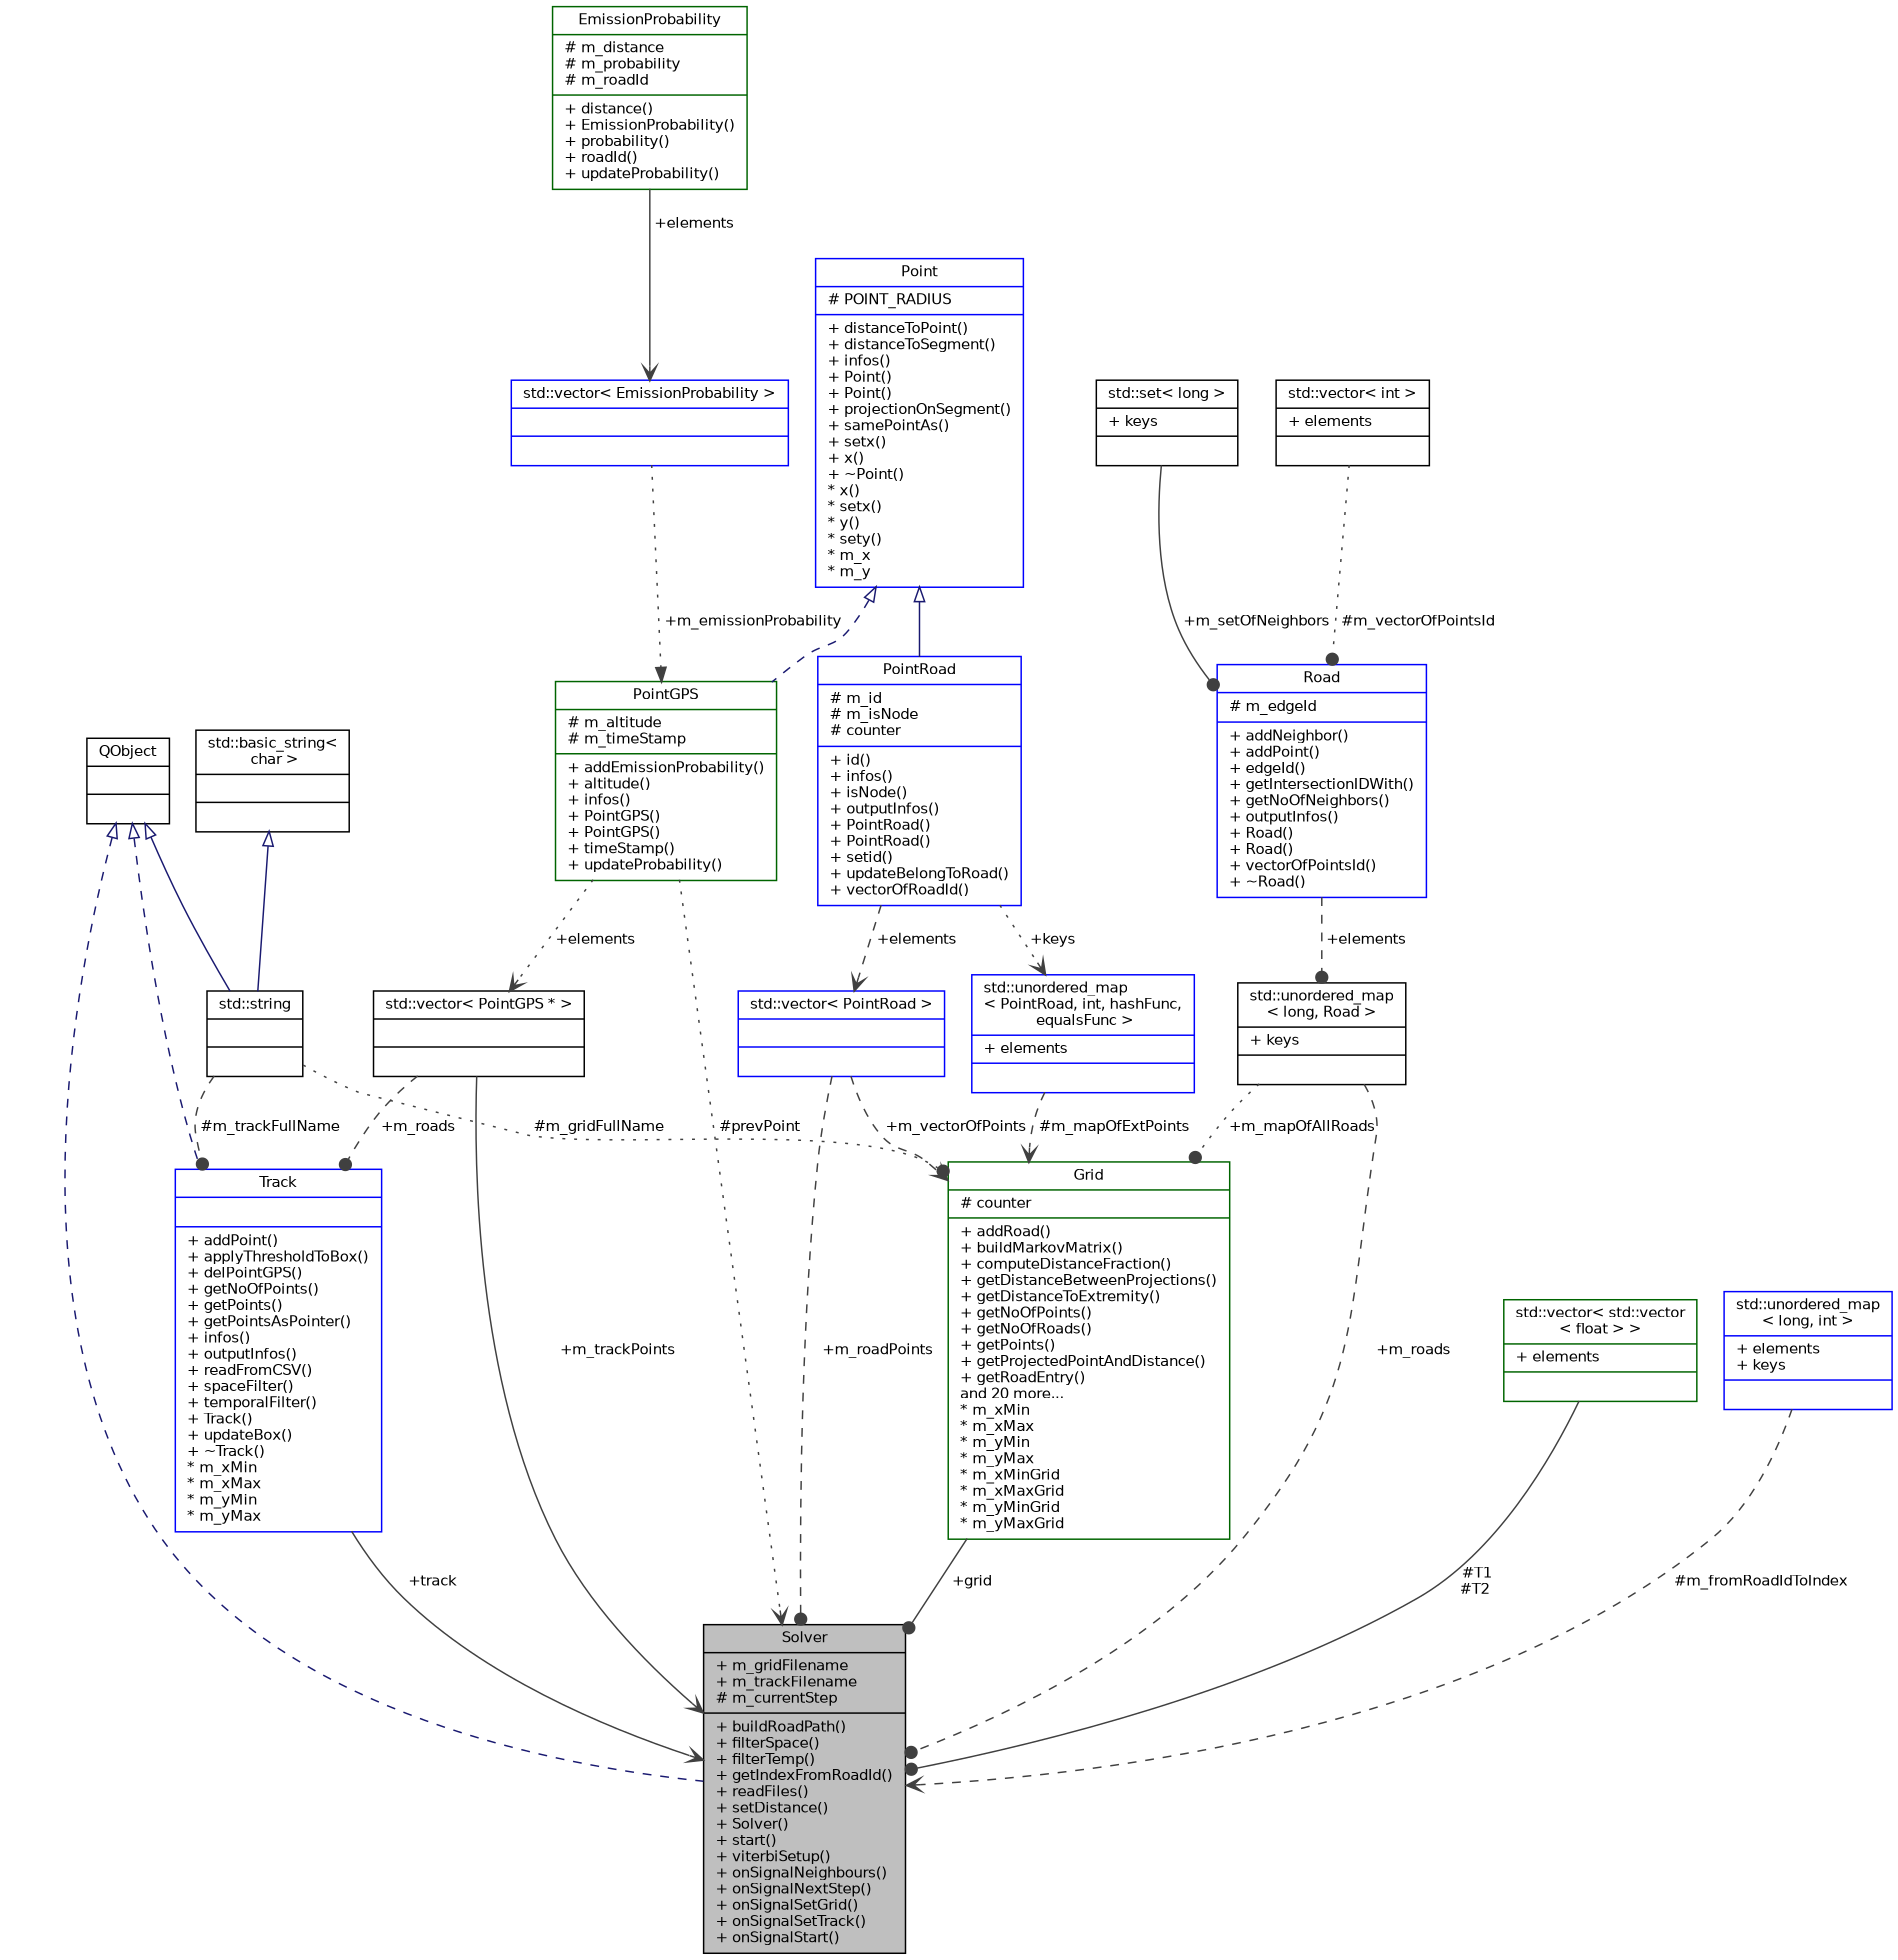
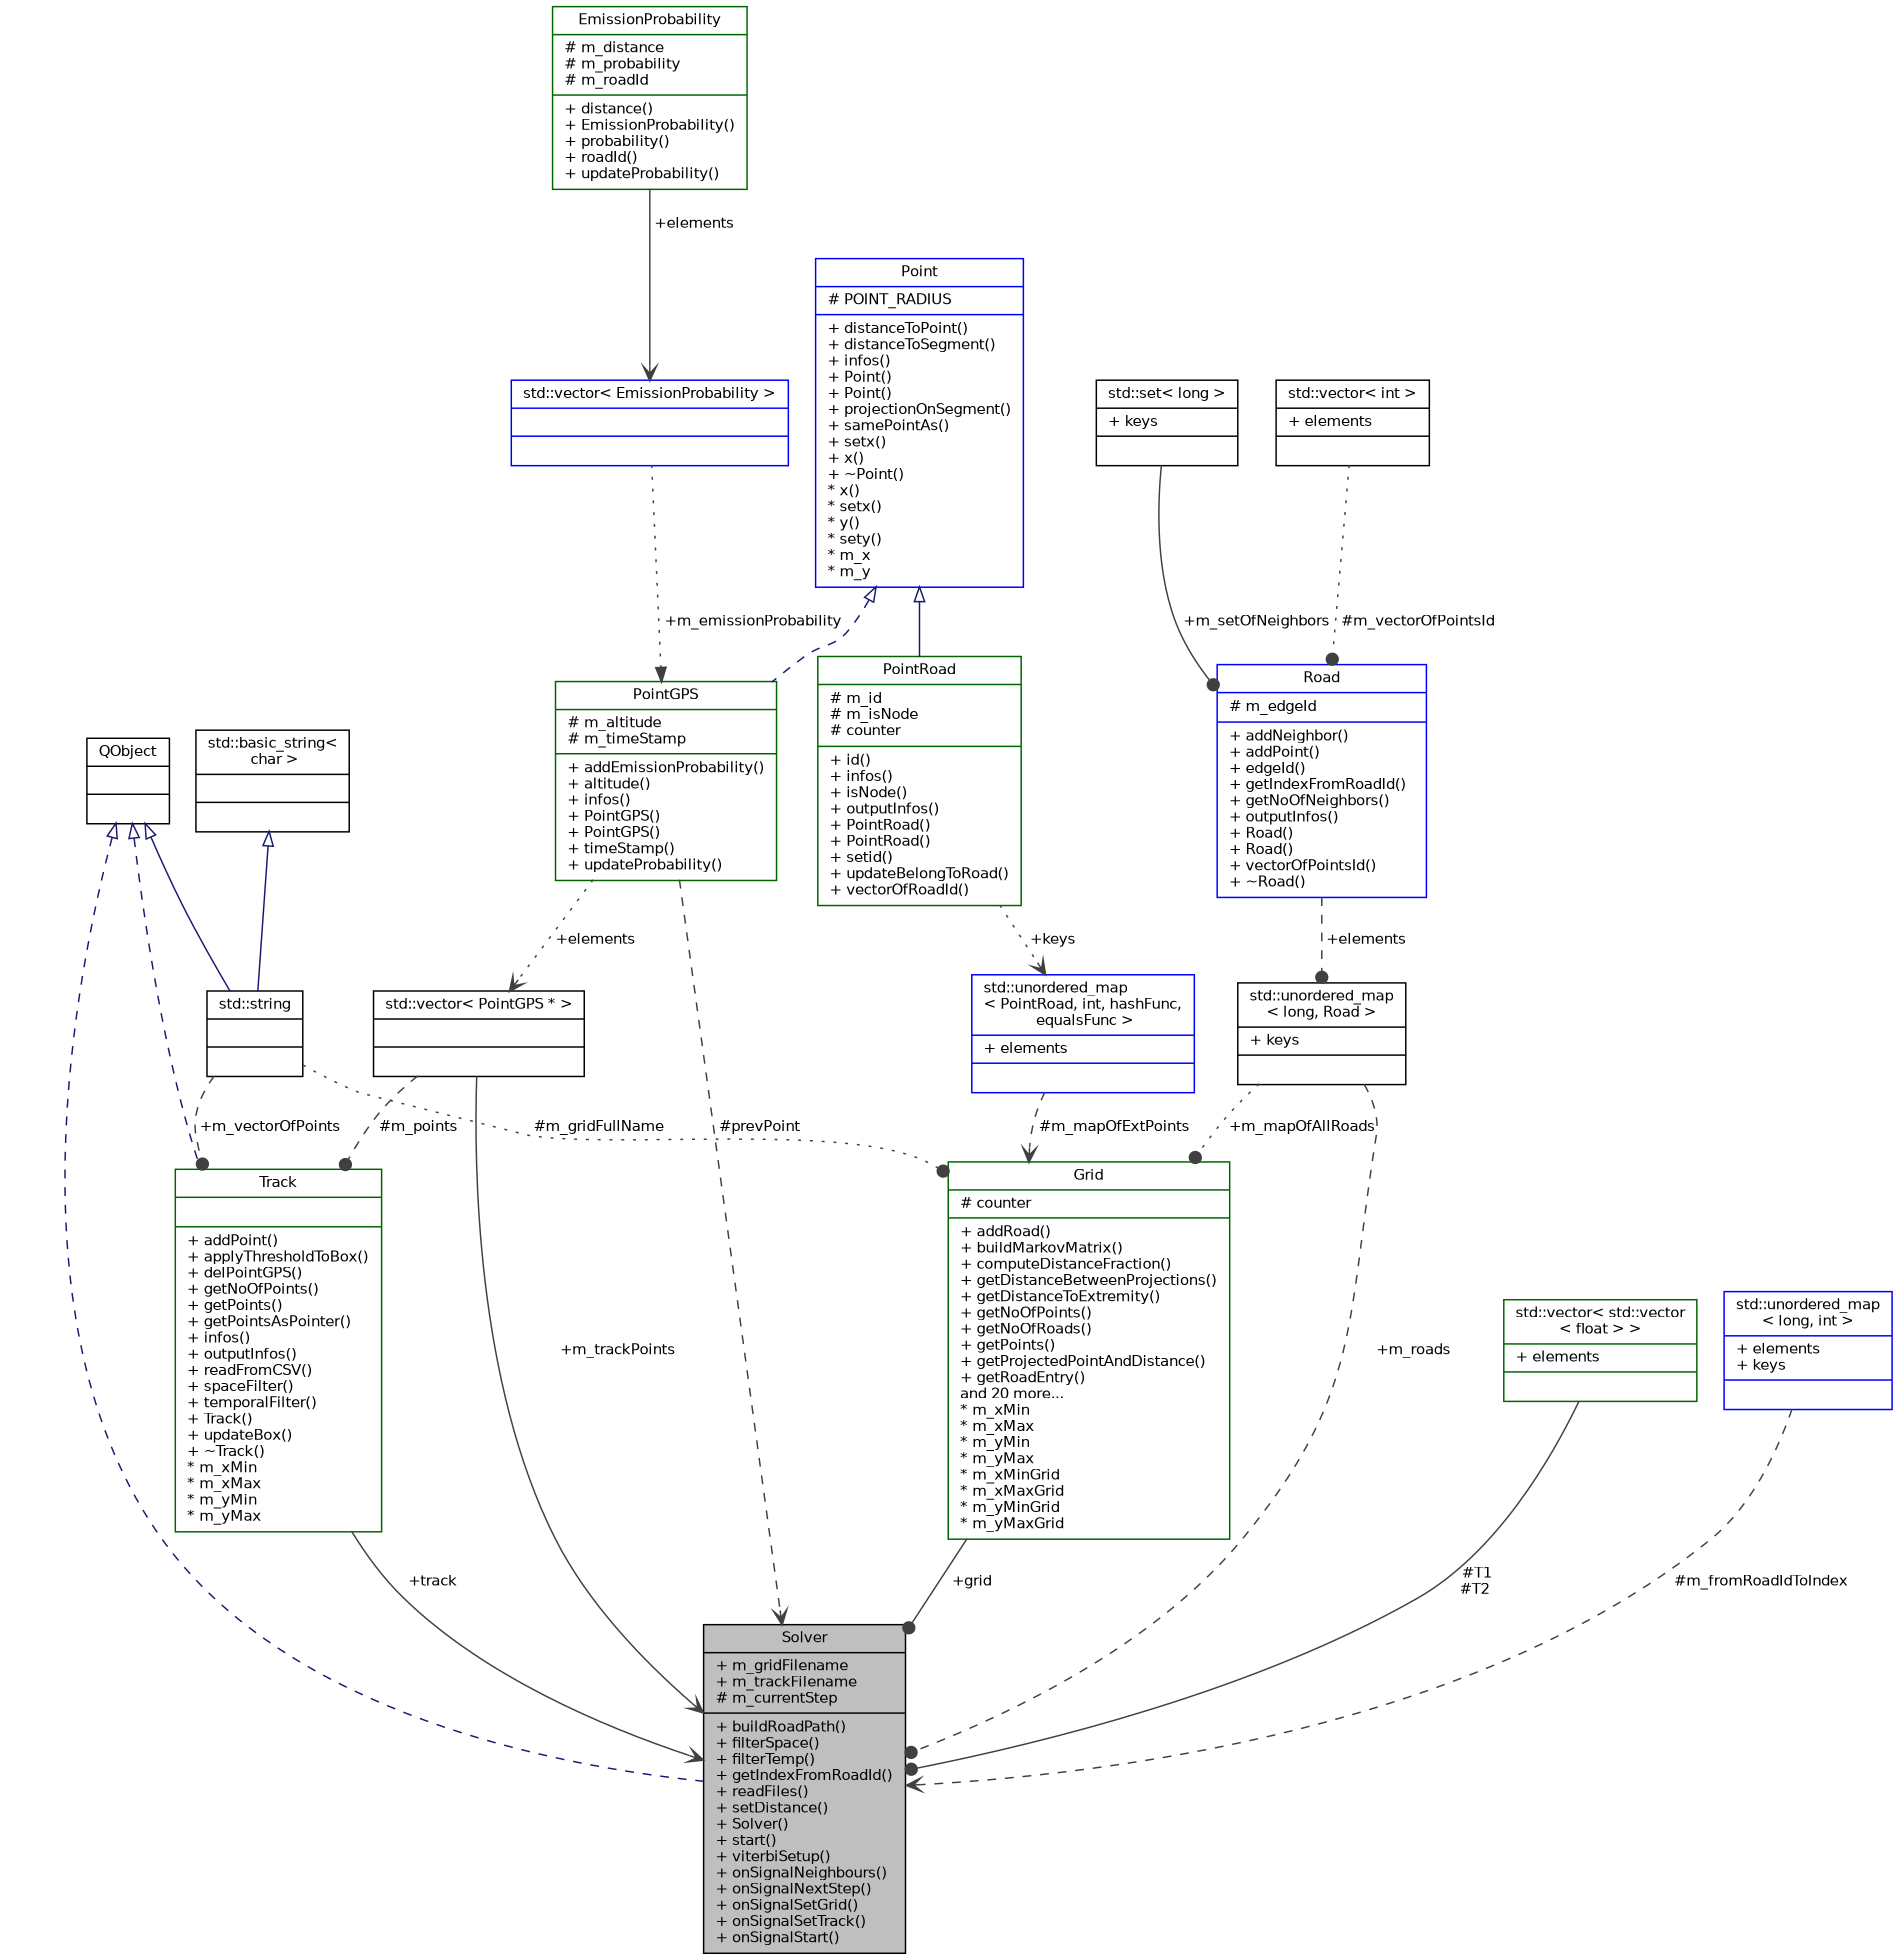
  digraph {
    node [color=black fontname=Helvetica fontsize=10 shape=record]
    edge [color=grey25 fontname=Helvetica fontsize=10 labelfontname=Helvetica labelfontsize=10 style=dashed arrowhead=dot]
    n1 [fillcolor=grey75 fontcolor=black height=0.2 label="{Solver\n|+ m_gridFilename\l+ m_trackFilename\l# m_currentStep\l|+ buildRoadPath()\l+ filterSpace()\l+ filterTemp()\l+ getIndexFromRoadId()\l+ readFiles()\l+ setDistance()\l+ Solver()\l+ start()\l+ viterbiSetup()\l+ onSignalNeighbours()\l+ onSignalNextStep()\l+ onSignalSetGrid()\l+ onSignalSetTrack()\l+ onSignalStart()\l}" style=filled width=0.4]
    n2 [height=0.2 label="{QObject\n||}" width=0.4]
-   n3 [color=blue height=0.2 label="{Track\n||+ addPoint()\l+ applyThresholdToBox()\l+ delPointGPS()\l+ getNoOfPoints()\l+ getPoints()\l+ getPointsAsPointer()\l+ infos()\l+ outputInfos()\l+ readFromCSV()\l+ spaceFilter()\l+ temporalFilter()\l+ Track()\l+ updateBox()\l+ ~Track()\l* m_xMin\l* m_xMax\l* m_yMin\l* m_yMax\l}" width=0.4]
+   n3 [color=darkgreen height=0.2 label="{Track\n||+ addPoint()\l+ applyThresholdToBox()\l+ delPointGPS()\l+ getNoOfPoints()\l+ getPoints()\l+ getPointsAsPointer()\l+ infos()\l+ outputInfos()\l+ readFromCSV()\l+ spaceFilter()\l+ temporalFilter()\l+ Track()\l+ updateBox()\l+ ~Track()\l* m_xMin\l* m_xMax\l* m_yMin\l* m_yMax\l}" width=0.4]
    n4 [height=0.2 label="{std::string\n||}" width=0.4]
    n5 [color=darkgreen height=0.2 label="{Grid\n|# counter\l|+ addRoad()\l+ buildMarkovMatrix()\l+ computeDistanceFraction()\l+ getDistanceBetweenProjections()\l+ getDistanceToExtremity()\l+ getNoOfPoints()\l+ getNoOfRoads()\l+ getPoints()\l+ getProjectedPointAndDistance()\l+ getRoadEntry()\land 20 more...\l* m_xMin\l* m_xMax\l* m_yMin\l* m_yMax\l* m_xMinGrid\l* m_xMaxGrid\l* m_yMinGrid\l* m_yMaxGrid\l}" width=0.4]
-   n6 [color=blue height=0.2 label="{std::vector\< PointRoad \>\n||}" width=0.4]
-   n7 [color=blue height=0.2 label="{PointRoad\n|# m_id\l# m_isNode\l# counter\l|+ id()\l+ infos()\l+ isNode()\l+ outputInfos()\l+ PointRoad()\l+ PointRoad()\l+ setid()\l+ updateBelongToRoad()\l+ vectorOfRoadId()\l}" width=0.4]
+   n7 [color=darkgreen height=0.2 label="{PointRoad\n|# m_id\l# m_isNode\l# counter\l|+ id()\l+ infos()\l+ isNode()\l+ outputInfos()\l+ PointRoad()\l+ PointRoad()\l+ setid()\l+ updateBelongToRoad()\l+ vectorOfRoadId()\l}" width=0.4]
    n8 [color=blue height=0.2 label="{std::unordered_map\l\< PointRoad, int, hashFunc,\l equalsFunc \>\n|+ elements\l|}" width=0.4]
    n9 [color=blue height=0.2 label="{Point\n|# POINT_RADIUS\l|+ distanceToPoint()\l+ distanceToSegment()\l+ infos()\l+ Point()\l+ Point()\l+ projectionOnSegment()\l+ samePointAs()\l+ setx()\l+ x()\l+ ~Point()\l* x()\l* setx()\l* y()\l* sety()\l* m_x\l* m_y\l}" width=0.4]
    n10 [color=darkgreen height=0.2 label="{PointGPS\n|# m_altitude\l# m_timeStamp\l|+ addEmissionProbability()\l+ altitude()\l+ infos()\l+ PointGPS()\l+ PointGPS()\l+ timeStamp()\l+ updateProbability()\l}" width=0.4]
    n11 [height=0.2 label="{std::vector\< PointGPS * \>\n||}" width=0.4]
    n12 [height=0.2 label="{std::basic_string\<\l char \>\n||}" width=0.4]
    n13 [height=0.2 label="{std::unordered_map\l\< long, Road \>\n|+ keys\l|}" width=0.4]
-   n14 [color=blue height=0.2 label="{Road\n|# m_edgeId\l|+ addNeighbor()\l+ addPoint()\l+ edgeId()\l+ getIntersectionIDWith()\l+ getNoOfNeighbors()\l+ outputInfos()\l+ Road()\l+ Road()\l+ vectorOfPointsId()\l+ ~Road()\l}" width=0.4]
+   n14 [color=blue height=0.2 label="{Road\n|# m_edgeId\l|+ addNeighbor()\l+ addPoint()\l+ edgeId()\l+ getIndexFromRoadId()\l+ getNoOfNeighbors()\l+ outputInfos()\l+ Road()\l+ Road()\l+ vectorOfPointsId()\l+ ~Road()\l}" width=0.4]
    n15 [height=0.2 label="{std::set\< long \>\n|+ keys\l|}" width=0.4]
    n16 [height=0.2 label="{std::vector\< int \>\n|+ elements\l|}" width=0.4]
    n17 [color=darkgreen height=0.2 label="{std::vector\< std::vector\l\< float \> \>\n|+ elements\l|}" width=0.4]
    n18 [color=blue height=0.2 label="{std::vector\< EmissionProbability \>\n||}" width=0.4]
    n19 [color=darkgreen height=0.2 label="{EmissionProbability\n|# m_distance\l# m_probability\l# m_roadId\l|+ distance()\l+ EmissionProbability()\l+ probability()\l+ roadId()\l+ updateProbability()\l}" width=0.4]
    n20 [color=blue height=0.2 label="{std::unordered_map\l\< long, int \>\n|+ elements\l+ keys\l|}" width=0.4]
    n2 -> n1 [arrowtail=onormal color=midnightblue dir=back arrowhead=""]
    n2 -> n3 [arrowtail=onormal color=midnightblue dir=back arrowhead=""]
    n2 -> n4 [arrowtail=onormal color=midnightblue dir=back style=solid arrowhead=""]
    n3 -> n1 [arrowhead=vee label=" +track" style=solid]
-   n4 -> n3 [label=" #m_trackFullName"]
+   n4 -> n3 [label=" +m_vectorOfPoints"]
    n4 -> n5 [label=" #m_gridFullName" style=dotted]
    n5 -> n1 [label=" +grid" style=solid]
-   n6 -> n1 [label=" +m_roadPoints"]
-   n6 -> n5 [arrowhead=vee label=" +m_vectorOfPoints"]
-   n7 -> n6 [arrowhead=vee label=" +elements"]
    n7 -> n8 [arrowhead=vee label=" +keys" style=dotted]
    n8 -> n5 [arrowhead=vee label=" #m_mapOfExtPoints"]
    n9 -> n7 [arrowtail=onormal color=midnightblue dir=back style=solid arrowhead=""]
    n9 -> n10 [arrowtail=onormal color=midnightblue dir=back arrowhead=""]
-   n10 -> n1 [arrowhead=vee label=" #prevPoint" style=dotted]
+   n10 -> n1 [arrowhead=vee label=" #prevPoint"]
    n10 -> n11 [arrowhead=vee label=" +elements" style=dotted]
    n11 -> n1 [arrowhead=vee label=" +m_trackPoints" style=solid]
-   n11 -> n3 [label=" +m_roads"]
+   n11 -> n3 [label=" #m_points"]
    n12 -> n4 [arrowtail=onormal color=midnightblue dir=back style=solid arrowhead=""]
    n13 -> n1 [label=" +m_roads"]
    n13 -> n5 [label=" +m_mapOfAllRoads" style=dotted]
    n14 -> n13 [label=" +elements"]
    n15 -> n14 [label=" +m_setOfNeighbors" style=solid]
    n16 -> n14 [label=" #m_vectorOfPointsId" style=dotted]
    n17 -> n1 [label=" #T1\n#T2" style=solid]
    n18 -> n10 [arrowhead=normal label=" +m_emissionProbability" style=dotted]
    n19 -> n18 [arrowhead=vee label=" +elements" style=solid]
    n20 -> n1 [arrowhead=vee label=" #m_fromRoadIdToIndex"]
  }
